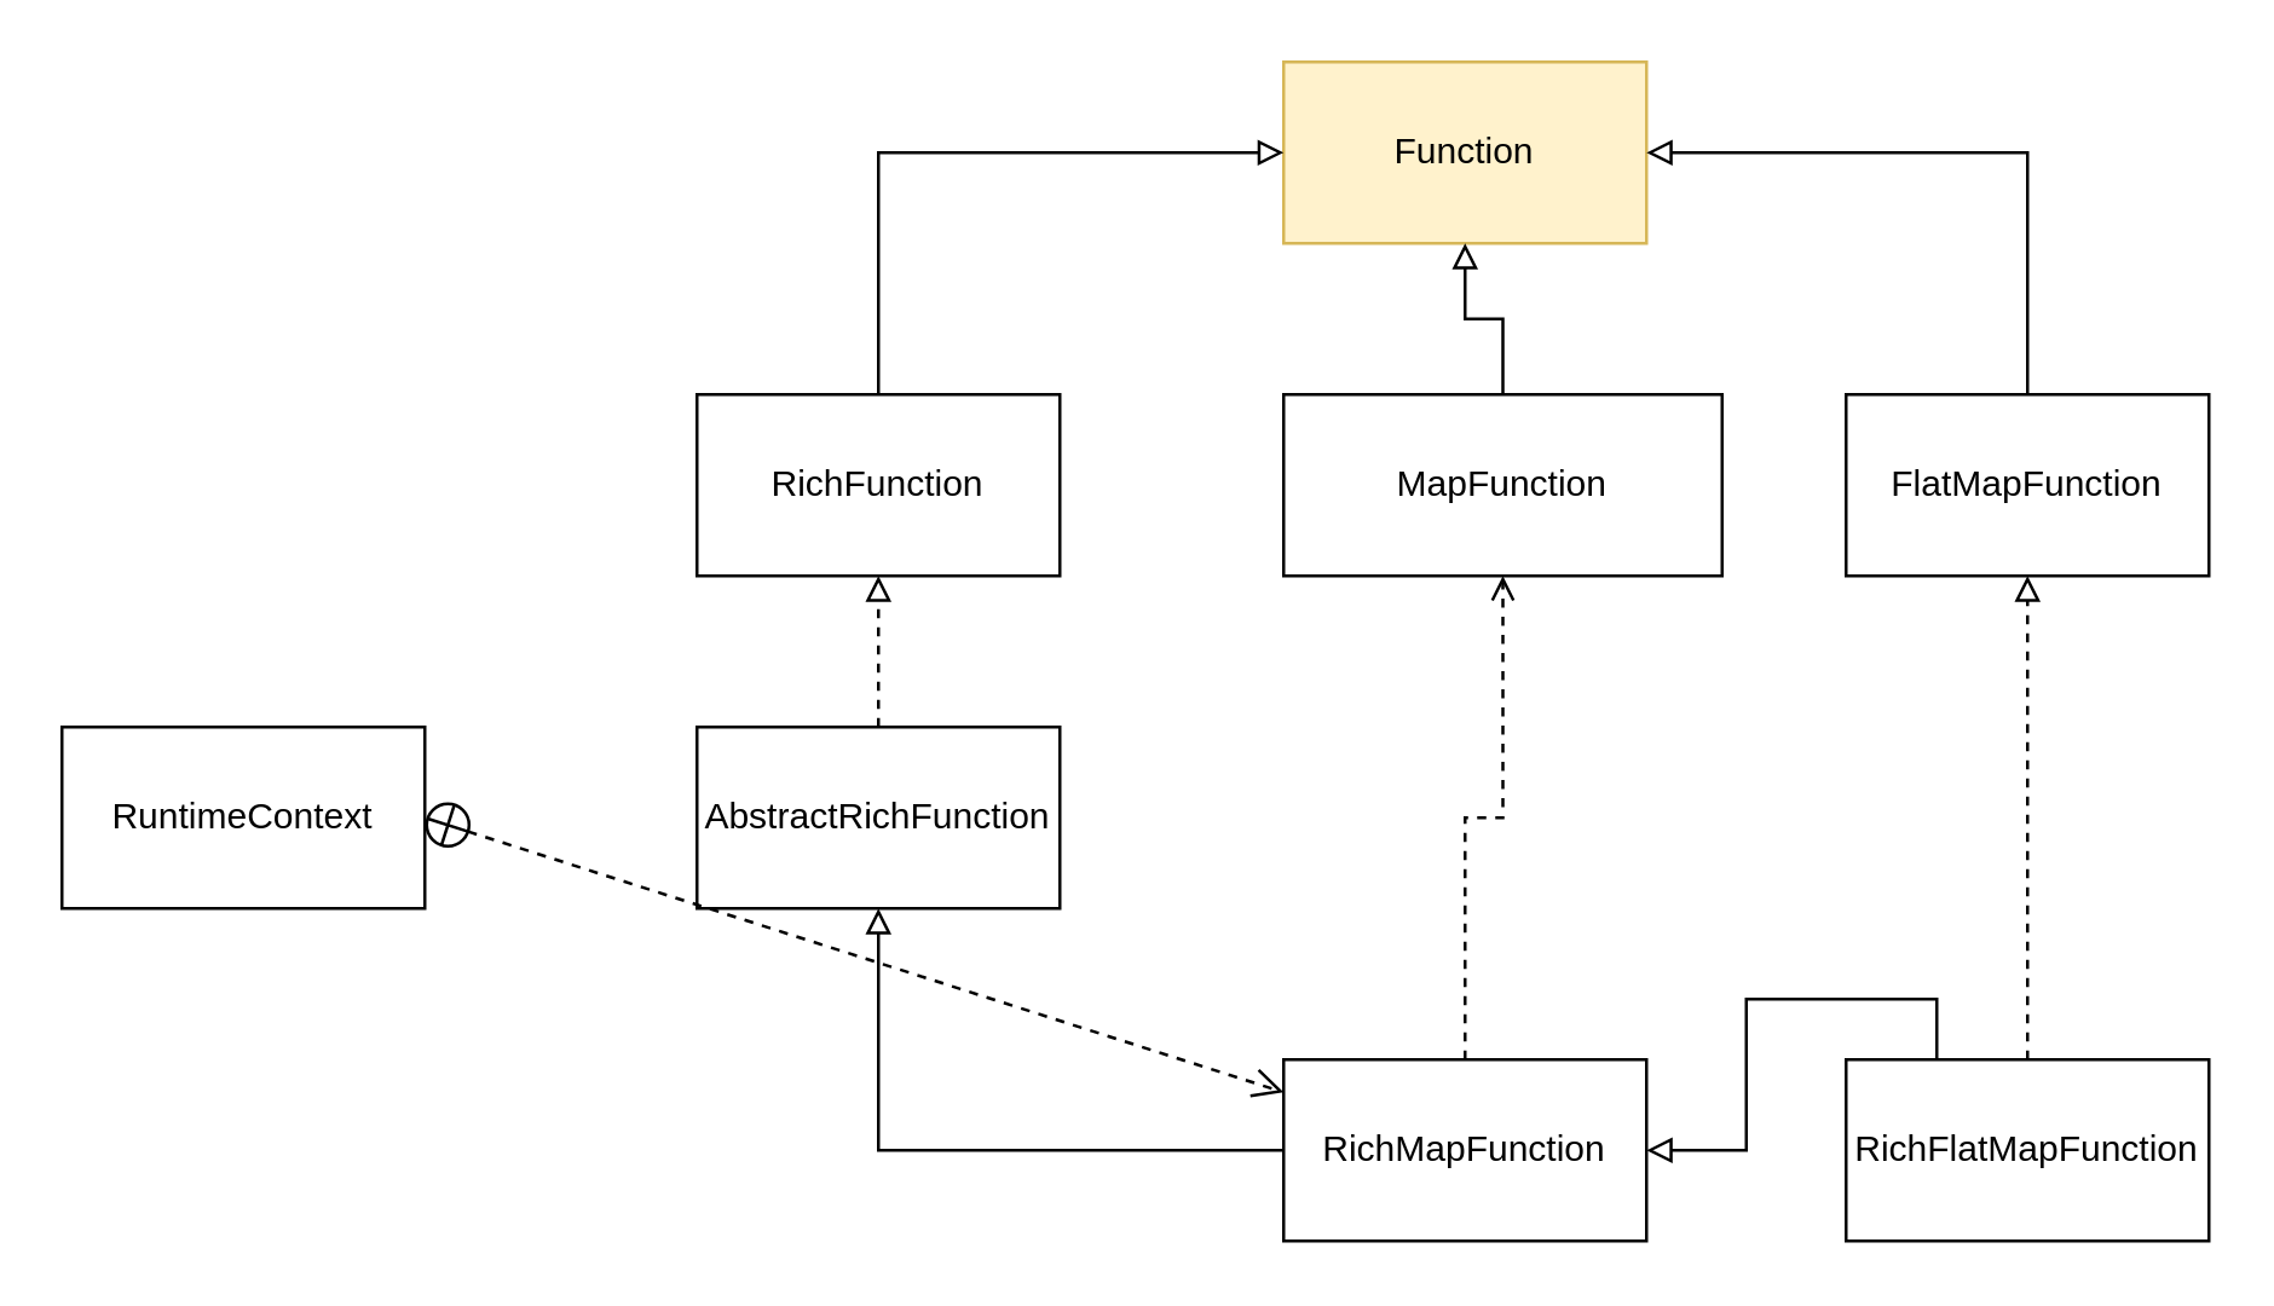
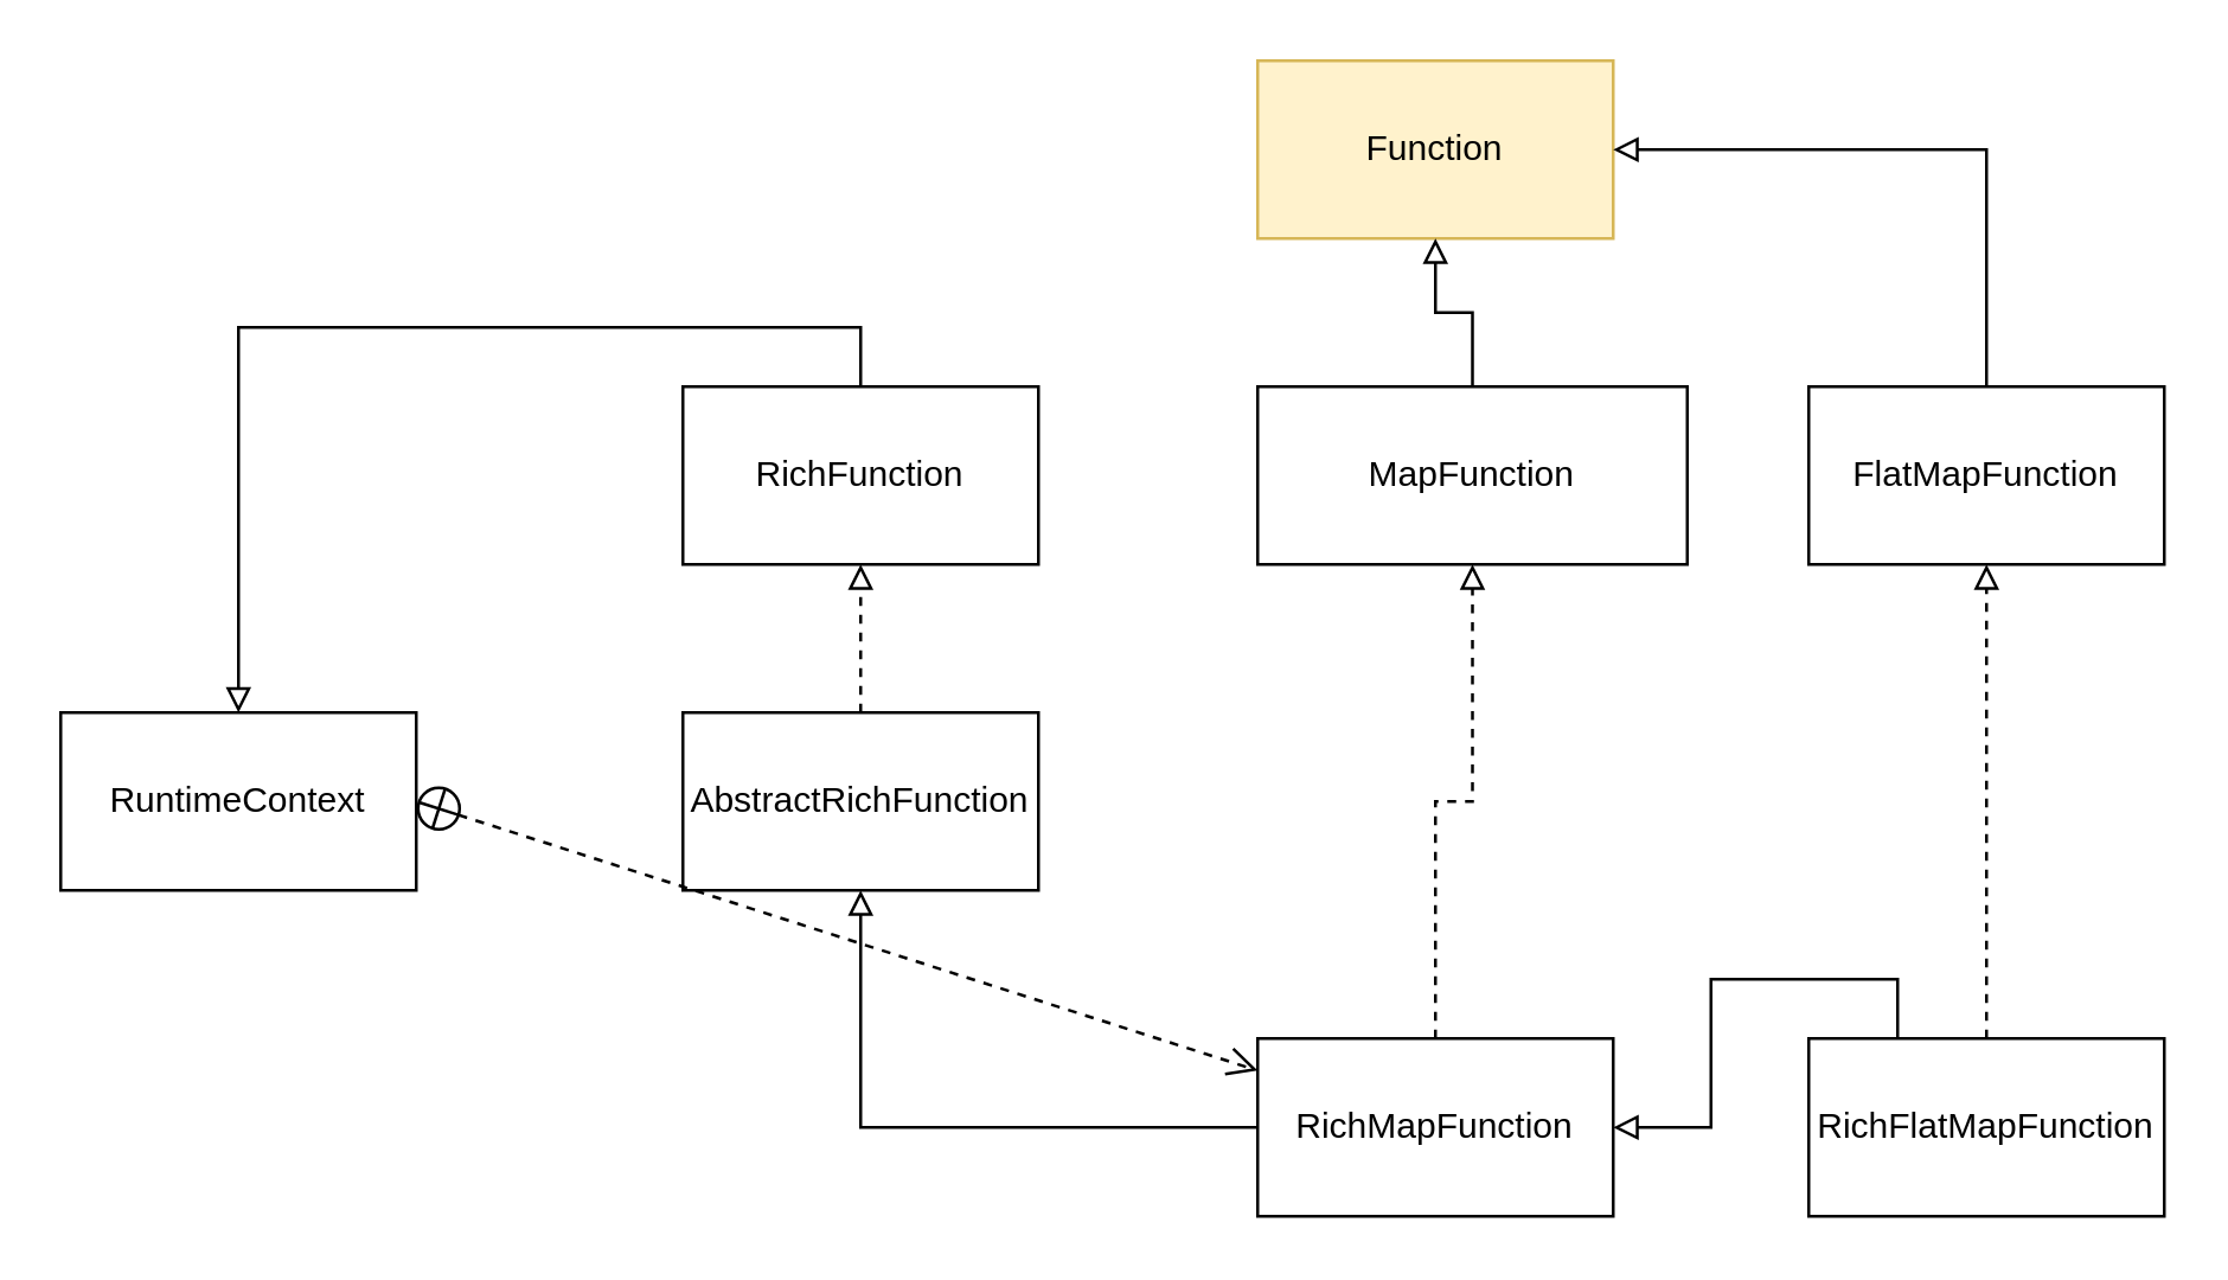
  <mxCell id="0" />
  <mxCell id="1" parent="0" />
  <mxCell id="2" value="Function" style="rounded=0;whiteSpace=wrap;html=1;fillColor=#fff2cc;strokeColor=#d6b656;" vertex="1" parent="1"><mxGeometry x="424" y="20" width="120" height="60" as="geometry" /></mxCell>
  <mxCell id="3" style="edgeStyle=orthogonalEdgeStyle;rounded=0;orthogonalLoop=1;jettySize=auto;html=1;entryX=0.5;entryY=1;entryDx=0;entryDy=0;endArrow=block;endFill=0;" edge="1" parent="1" source="4" target="2"><mxGeometry relative="1" as="geometry" /></mxCell>
  <mxCell id="4" value="MapFunction" style="rounded=0;whiteSpace=wrap;html=1;" vertex="1" parent="1"><mxGeometry x="424" y="130" width="145" height="60" as="geometry" /></mxCell>
  <mxCell id="5" style="edgeStyle=orthogonalEdgeStyle;rounded=0;orthogonalLoop=1;jettySize=auto;html=1;entryX=1;entryY=0.5;entryDx=0;entryDy=0;exitX=0.5;exitY=0;exitDx=0;exitDy=0;endArrow=block;endFill=0;" edge="1" parent="1" source="6" target="2"><mxGeometry relative="1" as="geometry" /></mxCell>
  <mxCell id="6" value="FlatMapFunction" style="rounded=0;whiteSpace=wrap;html=1;" vertex="1" parent="1"><mxGeometry x="610" y="130" width="120" height="60" as="geometry" /></mxCell>
- <mxCell id="7" style="edgeStyle=orthogonalEdgeStyle;rounded=0;orthogonalLoop=1;jettySize=auto;html=1;entryX=0;entryY=0.5;entryDx=0;entryDy=0;exitX=0.5;exitY=0;exitDx=0;exitDy=0;endArrow=block;endFill=0;" edge="1" parent="1" source="8" target="2"><mxGeometry relative="1" as="geometry" /></mxCell>
+ <mxCell id="7" style="edgeStyle=orthogonalEdgeStyle;rounded=0;orthogonalLoop=1;jettySize=auto;html=1;exitX=0.5;exitY=0;exitDx=0;exitDy=0;endArrow=block;endFill=0;" edge="1" parent="1" source="8" target="11"><mxGeometry relative="1" as="geometry" /></mxCell>
  <mxCell id="8" value="RichFunction" style="rounded=0;whiteSpace=wrap;html=1;" vertex="1" parent="1"><mxGeometry x="230" y="130" width="120" height="60" as="geometry" /></mxCell>
  <mxCell id="9" style="edgeStyle=orthogonalEdgeStyle;rounded=0;orthogonalLoop=1;jettySize=auto;html=1;endArrow=block;endFill=0;dashed=1;" edge="1" parent="1" source="10" target="8"><mxGeometry relative="1" as="geometry" /></mxCell>
  <mxCell id="10" value="AbstractRichFunction" style="rounded=0;whiteSpace=wrap;html=1;" vertex="1" parent="1"><mxGeometry x="230" y="240" width="120" height="60" as="geometry" /></mxCell>
  <mxCell id="11" value="RuntimeContext" style="rounded=0;whiteSpace=wrap;html=1;" vertex="1" parent="1"><mxGeometry x="20" y="240" width="120" height="60" as="geometry" /></mxCell>
  <mxCell id="12" value="" style="endArrow=open;startArrow=circlePlus;endFill=0;startFill=0;endSize=8;html=1;dashed=1;exitX=1;exitY=0.5;exitDx=0;exitDy=0;" edge="1" parent="1" source="11" target="15"><mxGeometry width="160" relative="1" as="geometry"><mxPoint x="180" y="370" as="sourcePoint" /><mxPoint x="340" y="370" as="targetPoint" /></mxGeometry></mxCell>
  <mxCell id="13" style="edgeStyle=orthogonalEdgeStyle;rounded=0;orthogonalLoop=1;jettySize=auto;html=1;entryX=0.5;entryY=1;entryDx=0;entryDy=0;endArrow=block;endFill=0;" edge="1" parent="1" source="15" target="10"><mxGeometry relative="1" as="geometry" /></mxCell>
- <mxCell id="14" style="edgeStyle=orthogonalEdgeStyle;rounded=0;orthogonalLoop=1;jettySize=auto;html=1;entryX=0.5;entryY=1;entryDx=0;entryDy=0;endArrow=open;endFill=0;dashed=1;" edge="1" parent="1" source="15" target="4"><mxGeometry relative="1" as="geometry" /></mxCell>
+ <mxCell id="14" style="edgeStyle=orthogonalEdgeStyle;rounded=0;orthogonalLoop=1;jettySize=auto;html=1;entryX=0.5;entryY=1;entryDx=0;entryDy=0;endArrow=block;endFill=0;dashed=1;" edge="1" parent="1" source="15" target="4"><mxGeometry relative="1" as="geometry" /></mxCell>
  <mxCell id="15" value="RichMapFunction" style="rounded=0;whiteSpace=wrap;html=1;" vertex="1" parent="1"><mxGeometry x="424" y="350" width="120" height="60" as="geometry" /></mxCell>
  <mxCell id="16" style="edgeStyle=orthogonalEdgeStyle;rounded=0;orthogonalLoop=1;jettySize=auto;html=1;entryX=0.5;entryY=1;entryDx=0;entryDy=0;dashed=1;endArrow=block;endFill=0;" edge="1" parent="1" source="18" target="6"><mxGeometry relative="1" as="geometry" /></mxCell>
  <mxCell id="17" style="edgeStyle=orthogonalEdgeStyle;rounded=0;orthogonalLoop=1;jettySize=auto;html=1;exitX=0.25;exitY=0;exitDx=0;exitDy=0;endArrow=block;endFill=0;" edge="1" parent="1" source="18" target="15"><mxGeometry relative="1" as="geometry" /></mxCell>
  <mxCell id="18" value="RichFlatMapFunction" style="rounded=0;whiteSpace=wrap;html=1;" vertex="1" parent="1"><mxGeometry x="610" y="350" width="120" height="60" as="geometry" /></mxCell>
